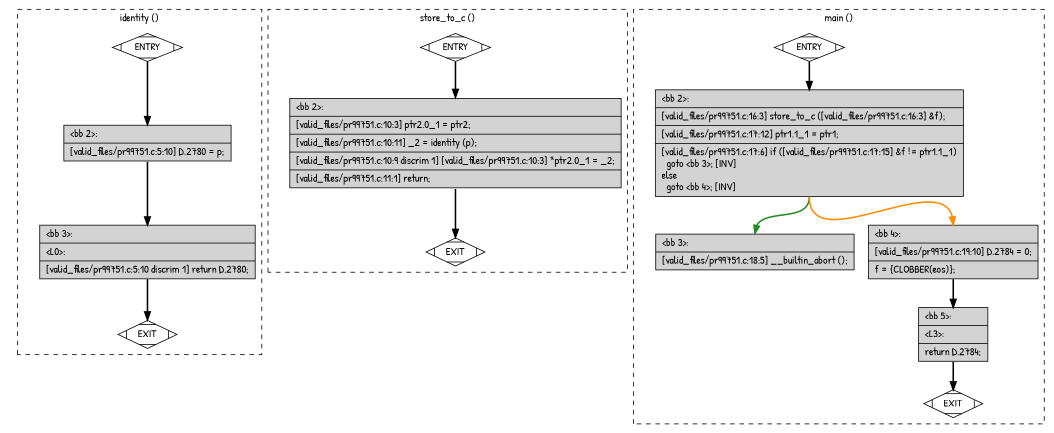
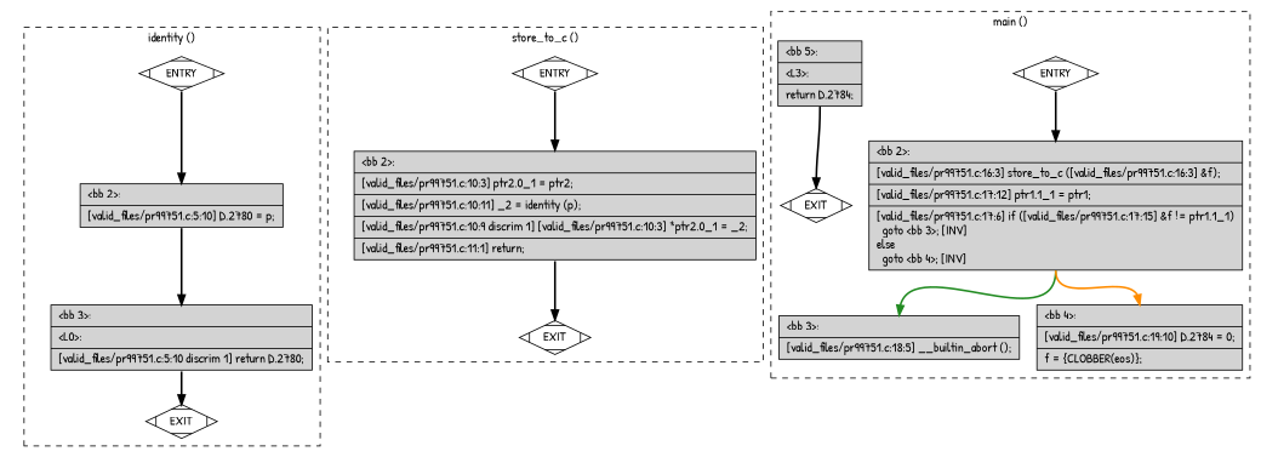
  digraph {
    fontname="Patrick Hand"
    node [fillcolor=lightgrey shape=record style=filled fontname="Patrick Hand"]
    edge [constraint=true headport=n style="solid,bold" tailport=s fontname="Patrick Hand" color=black weight=100]
    n1 [fillcolor=white label=ENTRY shape=Mdiamond]
    n2 [fillcolor=white label=EXIT shape=Mdiamond]
    n3 [label="{\<bb\ 2\>:\l|[valid_files/pr99751.c:5:10]\ D.2780\ =\ p;\l}"]
    n4 [label="{\<bb\ 3\>:\l|\<L0\>:\l|[valid_files/pr99751.c:5:10\ discrim\ 1]\ return\ D.2780;\l}"]
    n5 [fillcolor=white label=ENTRY shape=Mdiamond]
    n6 [fillcolor=white label=EXIT shape=Mdiamond]
    n7 [label="{\<bb\ 2\>:\l|[valid_files/pr99751.c:10:3]\ ptr2.0_1\ =\ ptr2;\l|[valid_files/pr99751.c:10:11]\ _2\ =\ identity\ (p);\l|[valid_files/pr99751.c:10:9\ discrim\ 1]\ [valid_files/pr99751.c:10:3]\ *ptr2.0_1\ =\ _2;\l|[valid_files/pr99751.c:11:1]\ return;\l}"]
    n8 [fillcolor=white label=ENTRY shape=Mdiamond]
    n9 [fillcolor=white label=EXIT shape=Mdiamond]
    n10 [label="{\<bb\ 2\>:\l|[valid_files/pr99751.c:16:3]\ store_to_c\ ([valid_files/pr99751.c:16:3]\ &f);\l|[valid_files/pr99751.c:17:12]\ ptr1.1_1\ =\ ptr1;\l|[valid_files/pr99751.c:17:6]\ if\ ([valid_files/pr99751.c:17:15]\ &f\ !=\ ptr1.1_1)\l\ \ goto\ \<bb\ 3\>;\ [INV]\lelse\l\ \ goto\ \<bb\ 4\>;\ [INV]\l}"]
    n11 [label="{\<bb\ 3\>:\l|[valid_files/pr99751.c:18:5]\ __builtin_abort\ ();\l}"]
    n12 [label="{\<bb\ 4\>:\l|[valid_files/pr99751.c:19:10]\ D.2784\ =\ 0;\l|f\ =\ \{CLOBBER(eos)\};\l}"]
    n13 [label="{\<bb\ 5\>:\l|\<L3\>:\l|return\ D.2784;\l}"]
    subgraph cluster_1 {
      color=black
      label="identity ()"
      style=dashed
      n1
      n2
      n3
      n4
    }
    subgraph cluster_2 {
      color=black
      label="store_to_c ()"
      style=dashed
      n5
      n6
      n7
    }
    subgraph cluster_3 {
      color=black
      label="main ()"
      style=dashed
      n8
      n9
      n10
      n11
      n12
      n13
    }
    n1 -> n2 [style=invis color="" weight=""]
    n1 -> n3
    n3 -> n4
    n4 -> n2 [weight=10]
    n5 -> n6 [style=invis color="" weight=""]
    n5 -> n7
    n7 -> n6 [weight=10]
    n8 -> n9 [style=invis color="" weight=""]
    n8 -> n10
    n10 -> n11 [color=forestgreen weight=10]
    n10 -> n12 [color=darkorange weight=10]
-   n12 -> n13
    n13 -> n9 [weight=10]
  }
